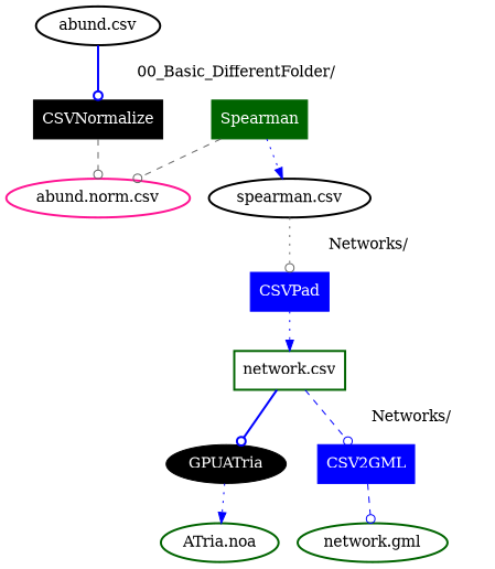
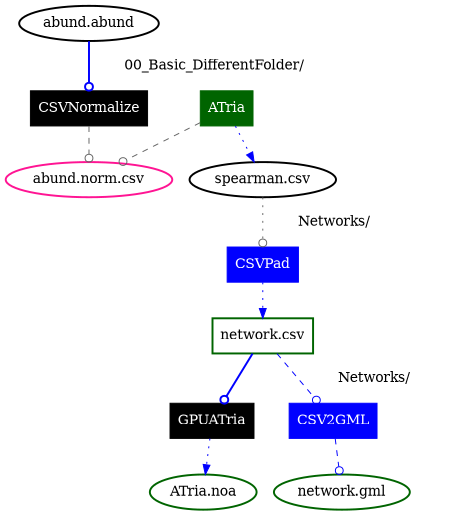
  digraph {
    node [color=black style=bold shape=box]
    edge [arrowhead=odot color=blue style=dashed]
-   n1 [label="abund.csv" shape=""]
+   n1 [label="abund.abund" shape=""]
    n2 [fontcolor=white label=CSVNormalize style=filled]
    n3 [color=deeppink label="abund.norm.csv" shape=""]
-   n4 [color=darkgreen fontcolor=white label=Spearman style=filled]
+   n4 [color=darkgreen fontcolor=white label=ATria style=filled]
    n5 [label="spearman.csv" shape=""]
    n6 [color=blue fontcolor=white label=CSVPad style=filled]
    n7 [color=darkgreen label="network.csv"]
-   n8 [fontcolor=white label=GPUATria shape=ellipse style=filled]
+   n8 [fontcolor=white label=GPUATria style=filled]
    n9 [color=blue fontcolor=white label=CSV2GML style=filled]
    n10 [color=darkgreen label="ATria.noa" shape=""]
    n11 [color=darkgreen label="network.gml" shape=""]
    n1 -> n2 [label="	00_Basic_DifferentFolder/	" style=bold]
    n2 -> n3 [color=gray40]
    n4 -> n3 [color=gray40]
    n4 -> n5 [arrowhead=normal style=dotted]
    n5 -> n6 [color=gray40 label="	Networks/	" style=dotted]
    n6 -> n7 [arrowhead=normal style=dotted]
    n7 -> n8 [style=bold]
    n7 -> n9 [label="	Networks/	"]
    n8 -> n10 [arrowhead=normal style=dotted]
    n9 -> n11
  }
